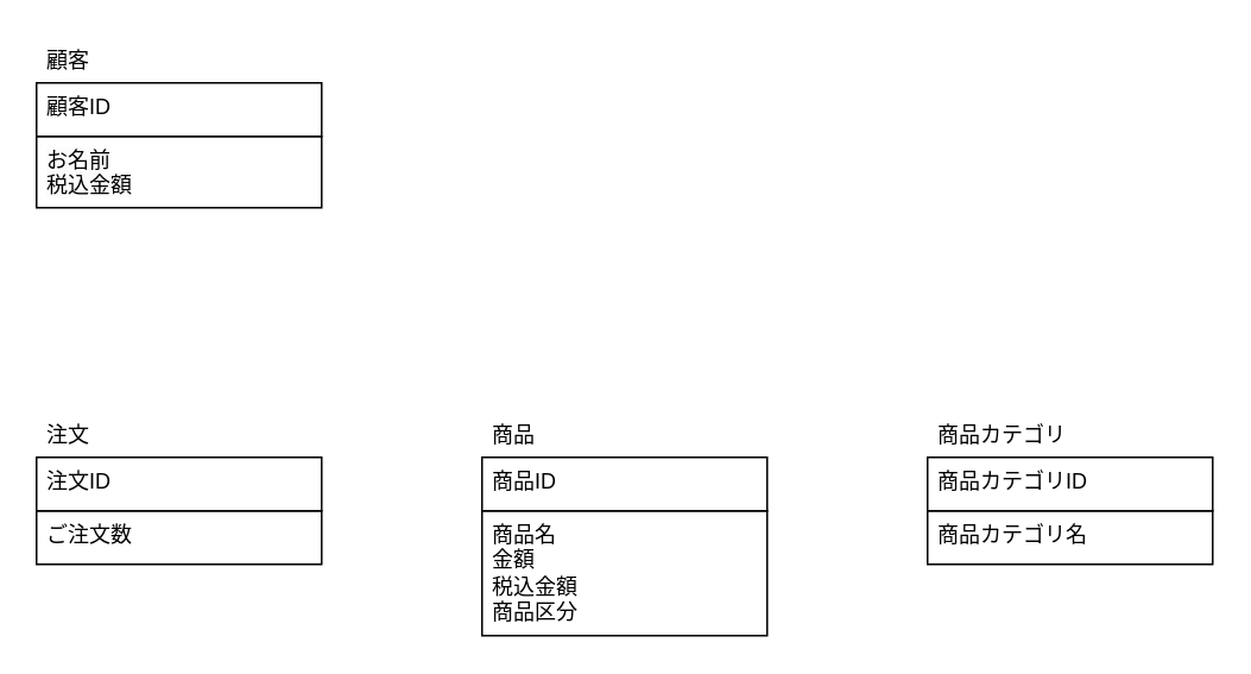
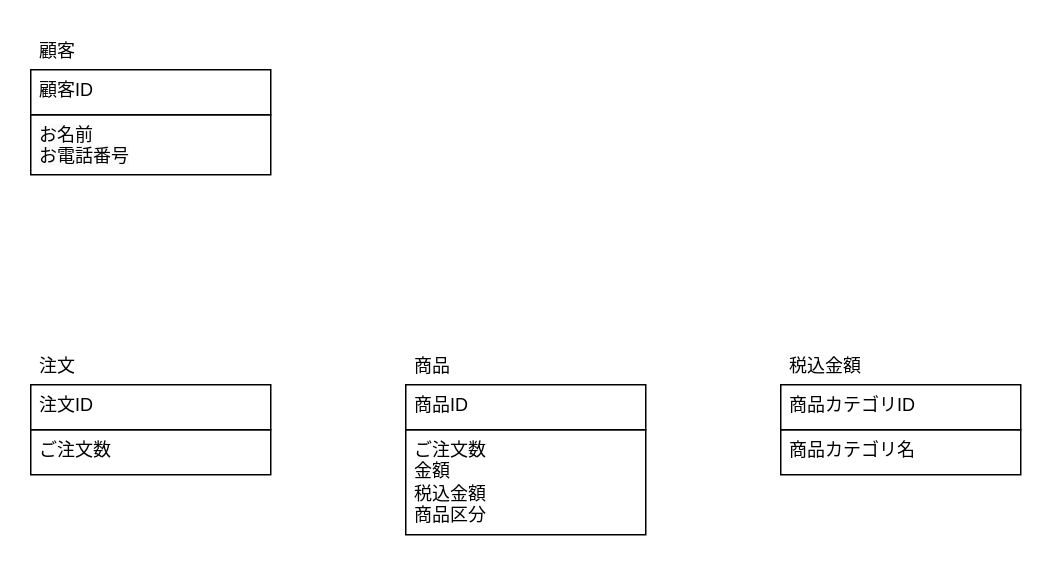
  <mxCell id="0" />
  <mxCell id="1" parent="0" />
  <mxCell id="2" value="顧客" style="swimlane;fontStyle=0;childLayout=stackLayout;horizontal=1;startSize=26;horizontalStack=0;resizeParent=1;resizeParentMax=0;resizeLast=0;collapsible=1;marginBottom=0;align=left;fontSize=12;whiteSpace=wrap;html=1;verticalAlign=top;labelPosition=center;verticalLabelPosition=middle;fillColor=none;strokeColor=none;gradientColor=none;spacingLeft=4;spacingRight=4;" parent="1" vertex="1"><mxGeometry x="20" y="20" width="160" height="96" as="geometry"><mxRectangle x="150" y="110" width="80" height="30" as="alternateBounds" /></mxGeometry></mxCell>
  <mxCell id="3" value="顧客ID" style="text;html=1;align=left;verticalAlign=top;resizable=0;points=[];autosize=1;strokeColor=default;fillColor=none;spacingLeft=4;spacingRight=4;" parent="2" vertex="1"><mxGeometry y="26" width="160" height="30" as="geometry" /></mxCell>
- <mxCell id="4" value="&lt;span style=&quot;color: rgb(0, 0, 0); font-family: Helvetica; font-size: 12px; font-style: normal; font-variant-ligatures: normal; font-variant-caps: normal; font-weight: 400; letter-spacing: normal; orphans: 2; text-align: left; text-indent: 0px; text-transform: none; widows: 2; word-spacing: 0px; -webkit-text-stroke-width: 0px; background-color: rgb(251, 251, 251); text-decoration-thickness: initial; text-decoration-style: initial; text-decoration-color: initial; float: none; display: inline !important;&quot;&gt;お名前&lt;/span&gt;&lt;br style=&quot;--tw-border-spacing-x: 0; --tw-border-spacing-y: 0; --tw-translate-x: 0; --tw-translate-y: 0; --tw-rotate: 0; --tw-skew-x: 0; --tw-skew-y: 0; --tw-scale-x: 1; --tw-scale-y: 1; --tw-pan-x: ; --tw-pan-y: ; --tw-pinch-zoom: ; --tw-scroll-snap-strictness: proximity; --tw-ordinal: ; --tw-slashed-zero: ; --tw-numeric-figure: ; --tw-numeric-spacing: ; --tw-numeric-fraction: ; --tw-ring-inset: ; --tw-ring-offset-width: 0px; --tw-ring-offset-color: #fff; --tw-ring-color: rgba(59,130,246,.5); --tw-ring-offset-shadow: 0 0 #0000; --tw-ring-shadow: 0 0 #0000; --tw-shadow: 0 0 #0000; --tw-shadow-colored: 0 0 #0000; --tw-blur: ; --tw-brightness: ; --tw-contrast: ; --tw-grayscale: ; --tw-hue-rotate: ; --tw-invert: ; --tw-saturate: ; --tw-sepia: ; --tw-drop-shadow: ; --tw-backdrop-blur: ; --tw-backdrop-brightness: ; --tw-backdrop-contrast: ; --tw-backdrop-grayscale: ; --tw-backdrop-hue-rotate: ; --tw-backdrop-invert: ; --tw-backdrop-opacity: ; --tw-backdrop-saturate: ; --tw-backdrop-sepia: ; border-color: var(--border-color); color: rgb(0, 0, 0); font-family: Helvetica; font-size: 12px; font-style: normal; font-variant-ligatures: normal; font-variant-caps: normal; font-weight: 400; letter-spacing: normal; orphans: 2; text-align: left; text-indent: 0px; text-transform: none; widows: 2; word-spacing: 0px; -webkit-text-stroke-width: 0px; background-color: rgb(251, 251, 251); text-decoration-thickness: initial; text-decoration-style: initial; text-decoration-color: initial;&quot;&gt;&lt;span style=&quot;color: rgb(0, 0, 0); font-family: Helvetica; font-size: 12px; font-style: normal; font-variant-ligatures: normal; font-variant-caps: normal; font-weight: 400; letter-spacing: normal; orphans: 2; text-align: left; text-indent: 0px; text-transform: none; widows: 2; word-spacing: 0px; -webkit-text-stroke-width: 0px; background-color: rgb(251, 251, 251); text-decoration-thickness: initial; text-decoration-style: initial; text-decoration-color: initial; float: none; display: inline !important;&quot;&gt;税込金額&lt;/span&gt;" style="text;html=1;align=left;verticalAlign=top;resizable=0;points=[];autosize=1;strokeColor=default;fillColor=none;spacingLeft=4;spacingRight=4;" parent="2" vertex="1"><mxGeometry y="56" width="160" height="40" as="geometry" /></mxCell>
+ <mxCell id="4" value="&lt;span style=&quot;color: rgb(0, 0, 0); font-family: Helvetica; font-size: 12px; font-style: normal; font-variant-ligatures: normal; font-variant-caps: normal; font-weight: 400; letter-spacing: normal; orphans: 2; text-align: left; text-indent: 0px; text-transform: none; widows: 2; word-spacing: 0px; -webkit-text-stroke-width: 0px; background-color: rgb(251, 251, 251); text-decoration-thickness: initial; text-decoration-style: initial; text-decoration-color: initial; float: none; display: inline !important;&quot;&gt;お名前&lt;/span&gt;&lt;br style=&quot;--tw-border-spacing-x: 0; --tw-border-spacing-y: 0; --tw-translate-x: 0; --tw-translate-y: 0; --tw-rotate: 0; --tw-skew-x: 0; --tw-skew-y: 0; --tw-scale-x: 1; --tw-scale-y: 1; --tw-pan-x: ; --tw-pan-y: ; --tw-pinch-zoom: ; --tw-scroll-snap-strictness: proximity; --tw-ordinal: ; --tw-slashed-zero: ; --tw-numeric-figure: ; --tw-numeric-spacing: ; --tw-numeric-fraction: ; --tw-ring-inset: ; --tw-ring-offset-width: 0px; --tw-ring-offset-color: #fff; --tw-ring-color: rgba(59,130,246,.5); --tw-ring-offset-shadow: 0 0 #0000; --tw-ring-shadow: 0 0 #0000; --tw-shadow: 0 0 #0000; --tw-shadow-colored: 0 0 #0000; --tw-blur: ; --tw-brightness: ; --tw-contrast: ; --tw-grayscale: ; --tw-hue-rotate: ; --tw-invert: ; --tw-saturate: ; --tw-sepia: ; --tw-drop-shadow: ; --tw-backdrop-blur: ; --tw-backdrop-brightness: ; --tw-backdrop-contrast: ; --tw-backdrop-grayscale: ; --tw-backdrop-hue-rotate: ; --tw-backdrop-invert: ; --tw-backdrop-opacity: ; --tw-backdrop-saturate: ; --tw-backdrop-sepia: ; border-color: var(--border-color); color: rgb(0, 0, 0); font-family: Helvetica; font-size: 12px; font-style: normal; font-variant-ligatures: normal; font-variant-caps: normal; font-weight: 400; letter-spacing: normal; orphans: 2; text-align: left; text-indent: 0px; text-transform: none; widows: 2; word-spacing: 0px; -webkit-text-stroke-width: 0px; background-color: rgb(251, 251, 251); text-decoration-thickness: initial; text-decoration-style: initial; text-decoration-color: initial;&quot;&gt;&lt;span style=&quot;color: rgb(0, 0, 0); font-family: Helvetica; font-size: 12px; font-style: normal; font-variant-ligatures: normal; font-variant-caps: normal; font-weight: 400; letter-spacing: normal; orphans: 2; text-align: left; text-indent: 0px; text-transform: none; widows: 2; word-spacing: 0px; -webkit-text-stroke-width: 0px; background-color: rgb(251, 251, 251); text-decoration-thickness: initial; text-decoration-style: initial; text-decoration-color: initial; float: none; display: inline !important;&quot;&gt;お電話番号&lt;/span&gt;" style="text;html=1;align=left;verticalAlign=top;resizable=0;points=[];autosize=1;strokeColor=default;fillColor=none;spacingLeft=4;spacingRight=4;" parent="2" vertex="1"><mxGeometry y="56" width="160" height="40" as="geometry" /></mxCell>
  <mxCell id="5" value="商品" style="swimlane;fontStyle=0;childLayout=stackLayout;horizontal=1;startSize=26;horizontalStack=0;resizeParent=1;resizeParentMax=0;resizeLast=0;collapsible=1;marginBottom=0;align=left;fontSize=12;whiteSpace=wrap;html=1;verticalAlign=top;labelPosition=center;verticalLabelPosition=middle;fillColor=none;strokeColor=none;gradientColor=none;spacingLeft=4;spacingRight=4;" parent="1" vertex="1"><mxGeometry x="270" y="230" width="160" height="126" as="geometry"><mxRectangle x="150" y="110" width="80" height="30" as="alternateBounds" /></mxGeometry></mxCell>
  <mxCell id="6" value="商品ID" style="text;html=1;align=left;verticalAlign=top;resizable=0;points=[];autosize=1;strokeColor=default;fillColor=none;spacingLeft=4;spacingRight=4;" parent="5" vertex="1"><mxGeometry y="26" width="160" height="30" as="geometry" /></mxCell>
- <mxCell id="7" value="商品名&lt;br&gt;金額&lt;br&gt;税込金額&lt;br&gt;商品区分" style="text;html=1;align=left;verticalAlign=top;resizable=0;points=[];autosize=1;strokeColor=default;fillColor=none;spacingLeft=4;spacingRight=4;" parent="5" vertex="1"><mxGeometry y="56" width="160" height="70" as="geometry" /></mxCell>
+ <mxCell id="7" value="ご注文数&lt;br&gt;金額&lt;br&gt;税込金額&lt;br&gt;商品区分" style="text;html=1;align=left;verticalAlign=top;resizable=0;points=[];autosize=1;strokeColor=default;fillColor=none;spacingLeft=4;spacingRight=4;" parent="5" vertex="1"><mxGeometry y="56" width="160" height="70" as="geometry" /></mxCell>
  <mxCell id="8" value="注文" style="swimlane;fontStyle=0;childLayout=stackLayout;horizontal=1;startSize=26;horizontalStack=0;resizeParent=1;resizeParentMax=0;resizeLast=0;collapsible=1;marginBottom=0;align=left;fontSize=12;whiteSpace=wrap;html=1;verticalAlign=top;labelPosition=center;verticalLabelPosition=middle;fillColor=none;strokeColor=none;gradientColor=none;spacingLeft=4;spacingRight=4;" parent="1" vertex="1"><mxGeometry x="20" y="230" width="160" height="86" as="geometry"><mxRectangle x="150" y="110" width="80" height="30" as="alternateBounds" /></mxGeometry></mxCell>
  <mxCell id="9" value="注文ID" style="text;html=1;align=left;verticalAlign=top;resizable=0;points=[];autosize=1;strokeColor=default;fillColor=none;spacingLeft=4;spacingRight=4;" parent="8" vertex="1"><mxGeometry y="26" width="160" height="30" as="geometry" /></mxCell>
  <mxCell id="10" value="ご注文数" style="text;html=1;align=left;verticalAlign=top;resizable=0;points=[];autosize=1;strokeColor=default;fillColor=none;spacingLeft=4;spacingRight=4;" parent="8" vertex="1"><mxGeometry y="56" width="160" height="30" as="geometry" /></mxCell>
- <mxCell id="11" value="商品カテゴリ" style="swimlane;fontStyle=0;childLayout=stackLayout;horizontal=1;startSize=26;horizontalStack=0;resizeParent=1;resizeParentMax=0;resizeLast=0;collapsible=1;marginBottom=0;align=left;fontSize=12;whiteSpace=wrap;html=1;verticalAlign=top;labelPosition=center;verticalLabelPosition=middle;fillColor=none;strokeColor=none;gradientColor=none;spacingLeft=4;spacingRight=4;" parent="1" vertex="1"><mxGeometry x="520" y="230" width="160" height="86" as="geometry"><mxRectangle x="150" y="110" width="80" height="30" as="alternateBounds" /></mxGeometry></mxCell>
+ <mxCell id="11" value="税込金額" style="swimlane;fontStyle=0;childLayout=stackLayout;horizontal=1;startSize=26;horizontalStack=0;resizeParent=1;resizeParentMax=0;resizeLast=0;collapsible=1;marginBottom=0;align=left;fontSize=12;whiteSpace=wrap;html=1;verticalAlign=top;labelPosition=center;verticalLabelPosition=middle;fillColor=none;strokeColor=none;gradientColor=none;spacingLeft=4;spacingRight=4;" parent="1" vertex="1"><mxGeometry x="520" y="230" width="160" height="86" as="geometry"><mxRectangle x="150" y="110" width="80" height="30" as="alternateBounds" /></mxGeometry></mxCell>
  <mxCell id="12" value="商品カテゴリID" style="text;html=1;align=left;verticalAlign=top;resizable=0;points=[];autosize=1;strokeColor=default;fillColor=none;spacingLeft=4;spacingRight=4;" parent="11" vertex="1"><mxGeometry y="26" width="160" height="30" as="geometry" /></mxCell>
  <mxCell id="13" value="商品カテゴリ名" style="text;html=1;align=left;verticalAlign=top;resizable=0;points=[];autosize=1;strokeColor=default;fillColor=none;spacingLeft=4;spacingRight=4;" parent="11" vertex="1"><mxGeometry y="56" width="160" height="30" as="geometry" /></mxCell>
